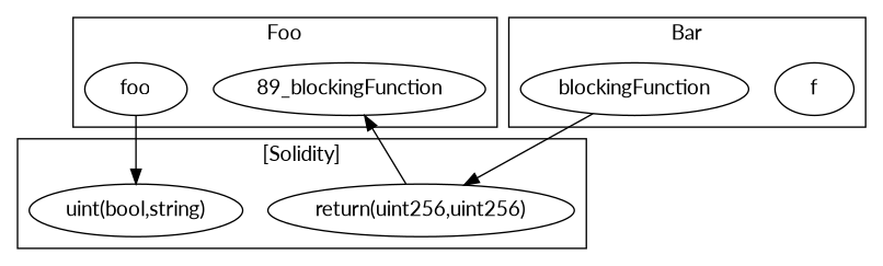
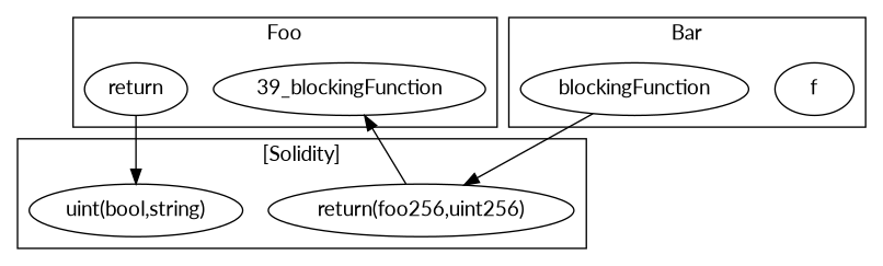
  strict digraph {
    fontname=Lato
    node [fontname=Lato]
    edge [fontname=Lato]
-   n1 [label=foo]
-   "39_blockingFunction" [label="89_blockingFunction"]
+   n1 [label=return]
+   "39_blockingFunction"
    n3 [label=f]
    n4 [label=blockingFunction]
-   "return(uint256,uint256)"
+   "return(uint256,uint256)" [label="return(foo256,uint256)"]
    n6 [label="uint(bool,string)"]
    subgraph cluster_1 {
      label=Foo
      n1
      "39_blockingFunction"
    }
    subgraph cluster_2 {
      label=Bar
      n3
      n4
    }
    subgraph cluster_3 {
      label="[Solidity]"
      "return(uint256,uint256)"
      n6
    }
    n1 -> n6
    n4 -> "return(uint256,uint256)"
    "return(uint256,uint256)" -> "39_blockingFunction"
  }
